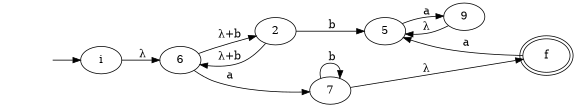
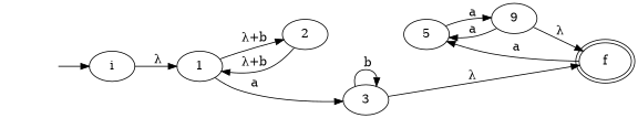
  digraph {
    rankdir=LR
    _nil0 [style=invis]
    i
-   1 [label=6]
+   1
    2
-   3 [label=7]
+   3
    5
    f [peripheries=2]
    n8 [label=9]
    _nil0 -> i
    i -> 1 [label=" λ"]
    1 -> 2 [label=" λ+b"]
    1 -> 3 [label=" a"]
    2 -> 1 [label=" λ+b"]
-   2 -> 5 [label=" b"]
    3 -> 3 [label=" b"]
    3 -> f [label=" λ"]
    5 -> n8 [label=" a"]
    f -> 5 [label=" a"]
-   n8 -> 5 [label=" λ"]
+   n8 -> 5 [label=" a"]
+   n8 -> f [label=" λ"]
  }
